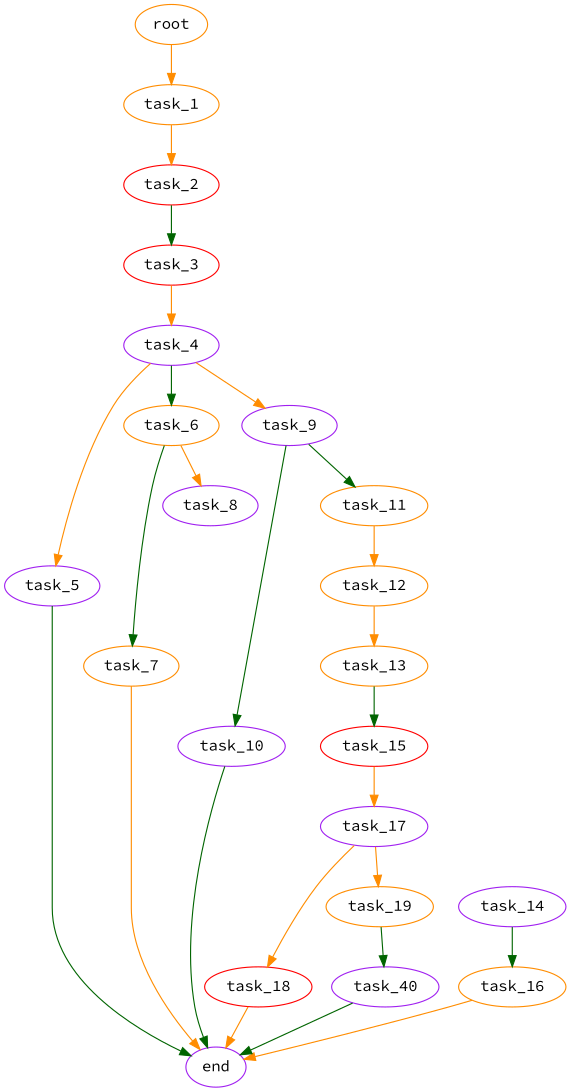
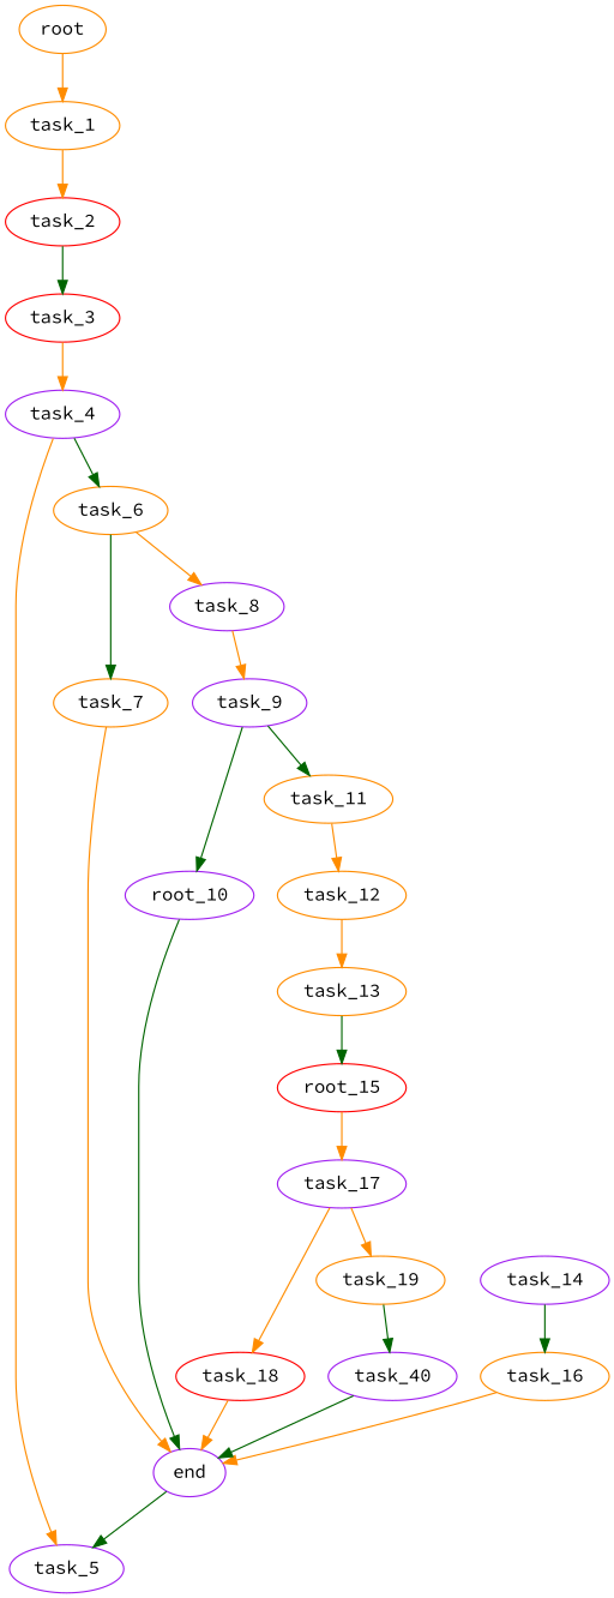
  digraph {
    fontname="Source Code Pro"
    node [color=darkorange fontname="Source Code Pro"]
    edge [color=darkorange fontname="Source Code Pro"]
    root
    task_1
    task_2 [color=red]
    task_3 [color=red]
    task_4 [color=purple]
    task_5 [color=purple]
    task_6
    end [color=purple]
    task_7
    task_8 [color=purple]
    task_9 [color=purple]
-   task_10 [color=purple]
+   task_10 [color=purple label=root_10]
    task_11
    task_12
    task_13
-   task_15 [color=red]
+   task_15 [color=red label=root_15]
    task_16
    task_14 [color=purple]
    task_17 [color=purple]
    task_18 [color=red]
    task_19
    n22 [color=purple label=task_40]
    root -> task_1
    task_1 -> task_2
    task_2 -> task_3 [color=darkgreen]
    task_3 -> task_4
    task_4 -> task_5
    task_4 -> task_6 [color=darkgreen]
-   task_5 -> end [color=darkgreen]
+   end -> task_5 [color=darkgreen]
    task_6 -> task_7 [color=darkgreen]
    task_6 -> task_8
    task_7 -> end
-   task_4 -> task_9
+   task_8 -> task_9
    task_9 -> task_10 [color=darkgreen]
    task_9 -> task_11 [color=darkgreen]
    task_10 -> end [color=darkgreen]
    task_11 -> task_12
    task_12 -> task_13
    task_13 -> task_15 [color=darkgreen]
    task_15 -> task_17
    task_16 -> end
    task_14 -> task_16 [color=darkgreen]
    task_17 -> task_18
    task_17 -> task_19
    task_18 -> end
    task_19 -> n22 [color=darkgreen]
    n22 -> end [color=darkgreen]
  }
